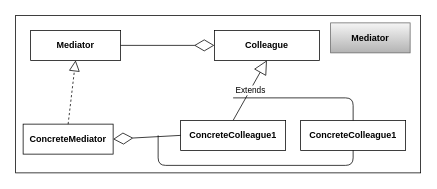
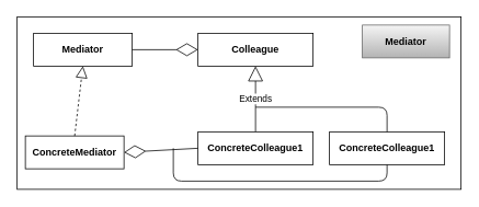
  <mxCell id="0" />
  <mxCell id="1" parent="0" />
  <mxCell id="2" value="" style="rounded=0;whiteSpace=wrap;html=1;" vertex="1" parent="1"><mxGeometry x="20" y="20" width="540" height="210" as="geometry" /></mxCell>
  <mxCell id="3" value="Mediator" style="rounded=0;whiteSpace=wrap;html=1;fontStyle=1" vertex="1" parent="1"><mxGeometry x="40" y="40" width="120" height="40" as="geometry" /></mxCell>
- <mxCell id="4" value="Colleague" style="rounded=0;whiteSpace=wrap;html=1;fontStyle=1" vertex="1" parent="1"><mxGeometry x="285" y="40" width="140" height="40" as="geometry" /></mxCell>
+ <mxCell id="4" value="Colleague" style="rounded=0;whiteSpace=wrap;html=1;fontStyle=1" vertex="1" parent="1"><mxGeometry x="240" y="40" width="140" height="40" as="geometry" /></mxCell>
  <mxCell id="5" value="" style="endArrow=diamondThin;endFill=0;endSize=24;html=1;entryX=0;entryY=0.5;entryDx=0;entryDy=0;exitX=1;exitY=0.5;exitDx=0;exitDy=0;" edge="1" parent="1" source="3" target="4"><mxGeometry width="160" relative="1" as="geometry"><mxPoint x="60" y="290" as="sourcePoint" /><mxPoint x="220" y="290" as="targetPoint" /></mxGeometry></mxCell>
  <mxCell id="6" value="ConcreteMediator" style="rounded=0;whiteSpace=wrap;html=1;fontStyle=1" vertex="1" parent="1"><mxGeometry x="30" y="165" width="120" height="40" as="geometry" /></mxCell>
  <mxCell id="7" value="Extends" style="endArrow=block;endSize=16;endFill=0;html=1;entryX=0.5;entryY=1;entryDx=0;entryDy=0;exitX=0.5;exitY=0;exitDx=0;exitDy=0;" edge="1" parent="1" source="8" target="4"><mxGeometry width="160" relative="1" as="geometry"><mxPoint x="300" y="130" as="sourcePoint" /><mxPoint x="260" y="320" as="targetPoint" /></mxGeometry></mxCell>
  <mxCell id="8" value="ConcreteColleague1" style="rounded=0;whiteSpace=wrap;html=1;fontStyle=1" vertex="1" parent="1"><mxGeometry x="240" y="160" width="140" height="40" as="geometry" /></mxCell>
  <mxCell id="9" value="ConcreteColleague1" style="rounded=0;whiteSpace=wrap;html=1;fontStyle=1" vertex="1" parent="1"><mxGeometry x="400" y="160" width="140" height="40" as="geometry" /></mxCell>
  <mxCell id="10" value="" style="endArrow=block;dashed=1;endFill=0;endSize=12;html=1;entryX=0.5;entryY=1;entryDx=0;entryDy=0;exitX=0.5;exitY=0;exitDx=0;exitDy=0;" edge="1" parent="1" source="6" target="3"><mxGeometry width="160" relative="1" as="geometry"><mxPoint x="110" y="310" as="sourcePoint" /><mxPoint x="270" y="310" as="targetPoint" /></mxGeometry></mxCell>
  <mxCell id="11" value="" style="endArrow=diamondThin;endFill=0;endSize=24;html=1;entryX=1;entryY=0.5;entryDx=0;entryDy=0;exitX=0;exitY=0.5;exitDx=0;exitDy=0;" edge="1" parent="1" source="8" target="6"><mxGeometry width="160" relative="1" as="geometry"><mxPoint x="300" y="390" as="sourcePoint" /><mxPoint x="460" y="390" as="targetPoint" /></mxGeometry></mxCell>
  <mxCell id="12" value="" style="endArrow=none;html=1;exitX=0.5;exitY=0;exitDx=0;exitDy=0;" edge="1" parent="1" source="9"><mxGeometry width="50" height="50" relative="1" as="geometry"><mxPoint x="570" y="390" as="sourcePoint" /><mxPoint x="310" y="130" as="targetPoint" /><Array as="points"><mxPoint x="470" y="130" /></Array></mxGeometry></mxCell>
  <mxCell id="13" value="Mediator" style="rounded=0;whiteSpace=wrap;html=1;fontStyle=1;gradientColor=#b3b3b3;fillColor=#f5f5f5;strokeColor=#666666;" vertex="1" parent="1"><mxGeometry x="440" y="30" width="106" height="40" as="geometry" /></mxCell>
  <mxCell id="14" value="" style="endArrow=none;html=1;exitX=0.5;exitY=1;exitDx=0;exitDy=0;" edge="1" parent="1" source="9"><mxGeometry width="50" height="50" relative="1" as="geometry"><mxPoint x="200" y="260" as="sourcePoint" /><mxPoint x="210" y="180" as="targetPoint" /><Array as="points"><mxPoint x="470" y="220" /><mxPoint x="210" y="220" /></Array></mxGeometry></mxCell>
